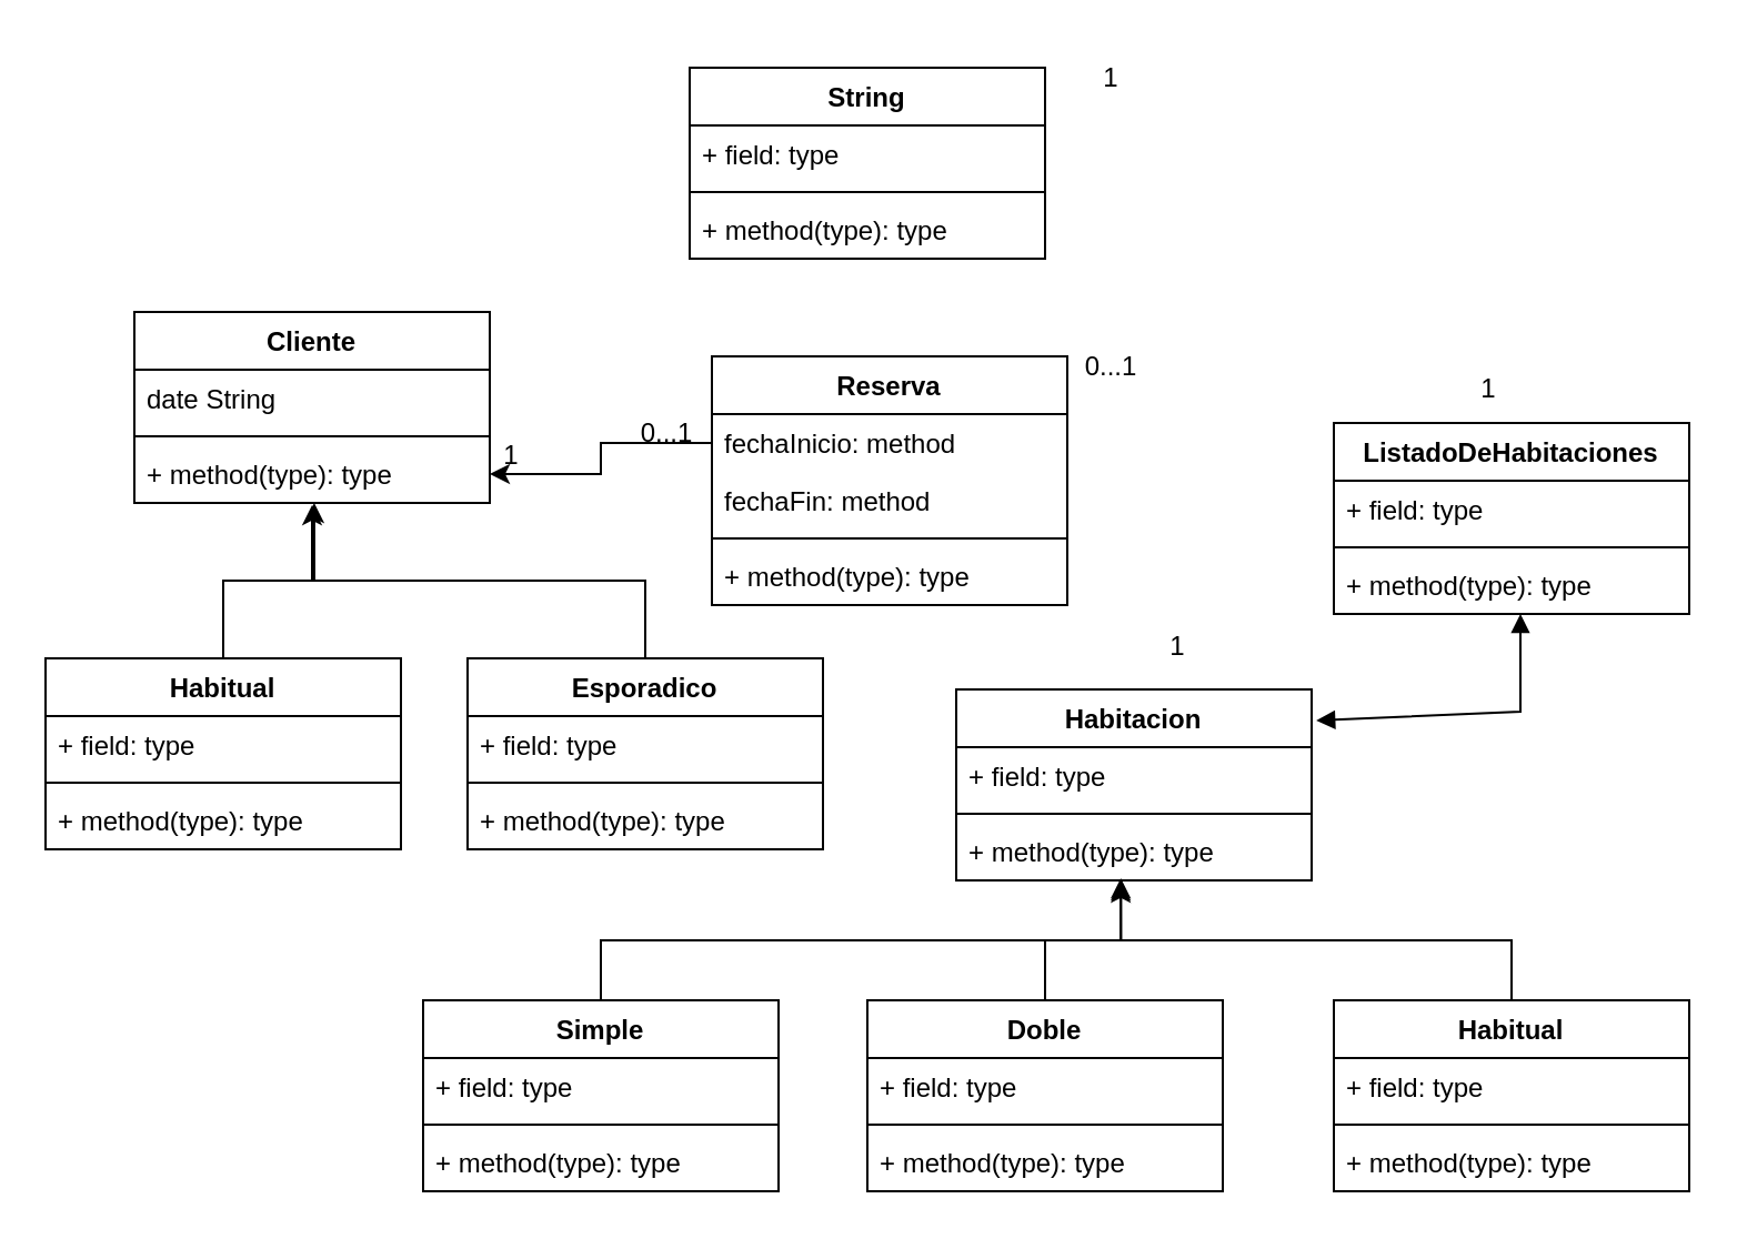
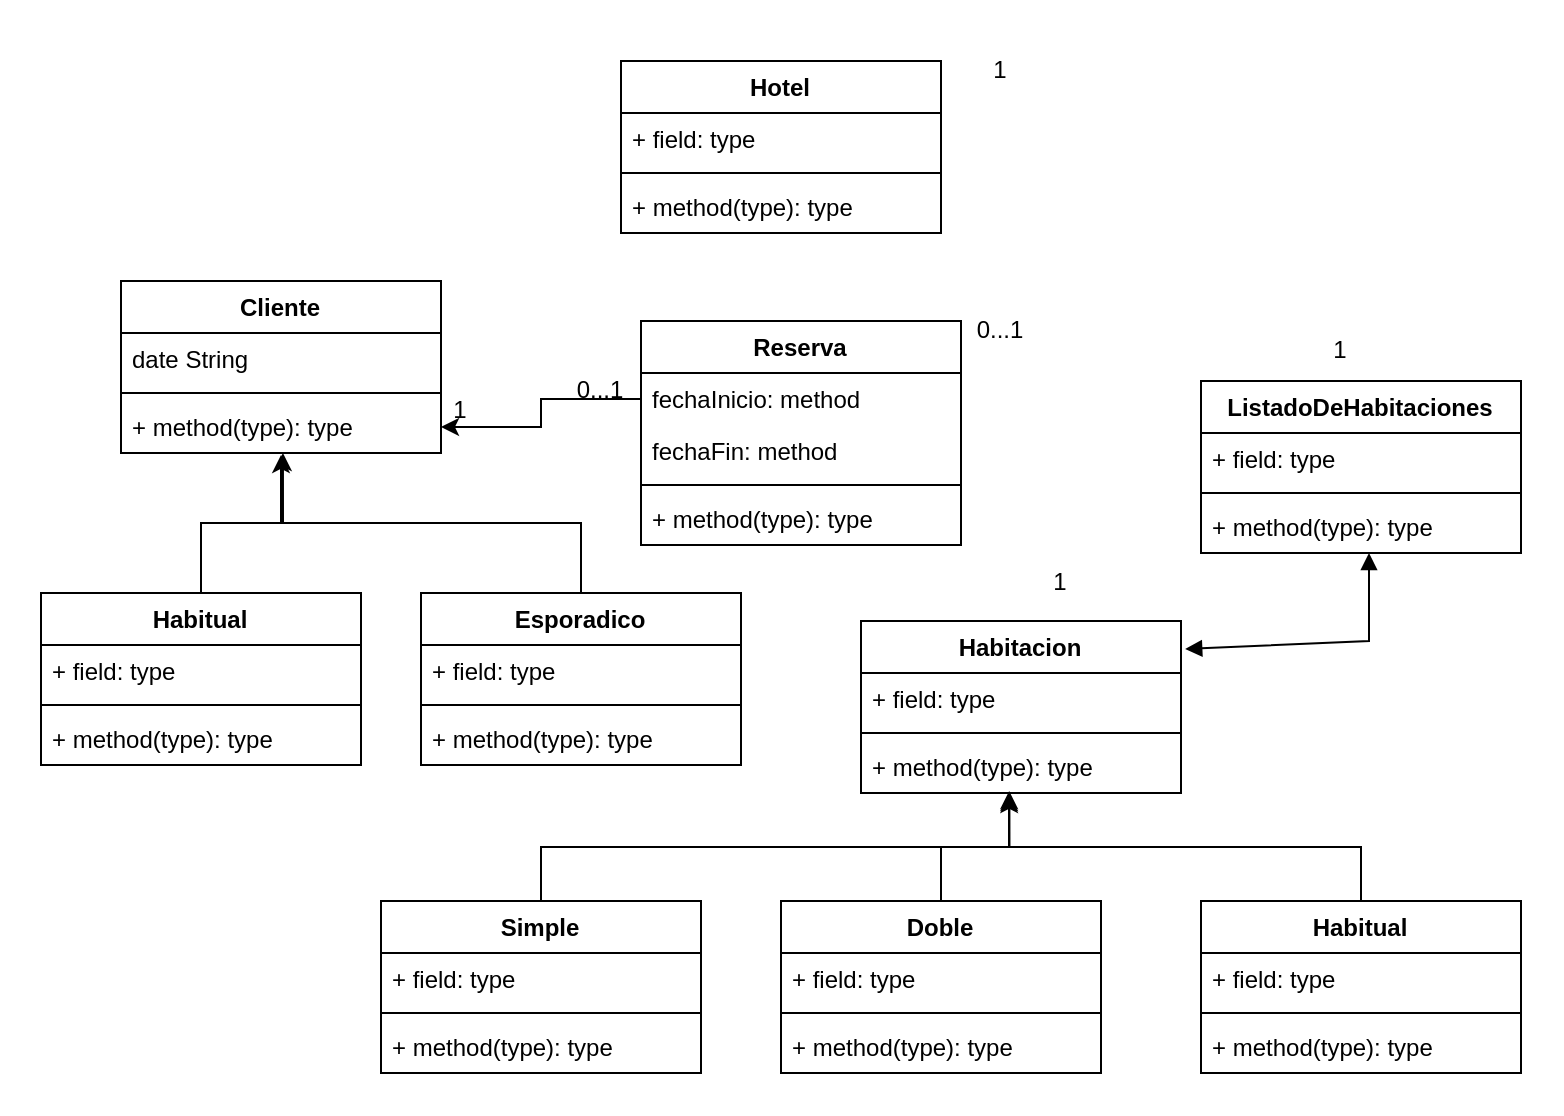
  <mxCell id="0" />
  <mxCell id="1" parent="0" />
  <mxCell id="2" value="Reserva&lt;br&gt;" style="swimlane;fontStyle=1;align=center;verticalAlign=top;childLayout=stackLayout;horizontal=1;startSize=26;horizontalStack=0;resizeParent=1;resizeParentMax=0;resizeLast=0;collapsible=1;marginBottom=0;whiteSpace=wrap;html=1;" vertex="1" parent="1"><mxGeometry x="320" y="160" width="160" height="112" as="geometry" /></mxCell>
  <mxCell id="3" value="fechaInicio: method" style="text;strokeColor=none;fillColor=none;align=left;verticalAlign=top;spacingLeft=4;spacingRight=4;overflow=hidden;rotatable=0;points=[[0,0.5],[1,0.5]];portConstraint=eastwest;whiteSpace=wrap;html=1;" vertex="1" parent="2"><mxGeometry y="26" width="160" height="26" as="geometry" /></mxCell>
  <mxCell id="4" value="fechaFin: method" style="text;strokeColor=none;fillColor=none;align=left;verticalAlign=top;spacingLeft=4;spacingRight=4;overflow=hidden;rotatable=0;points=[[0,0.5],[1,0.5]];portConstraint=eastwest;whiteSpace=wrap;html=1;" vertex="1" parent="2"><mxGeometry y="52" width="160" height="26" as="geometry" /></mxCell>
  <mxCell id="5" value="" style="line;strokeWidth=1;fillColor=none;align=left;verticalAlign=middle;spacingTop=-1;spacingLeft=3;spacingRight=3;rotatable=0;labelPosition=right;points=[];portConstraint=eastwest;strokeColor=inherit;" vertex="1" parent="2"><mxGeometry y="78" width="160" height="8" as="geometry" /></mxCell>
  <mxCell id="6" value="+ method(type): type" style="text;strokeColor=none;fillColor=none;align=left;verticalAlign=top;spacingLeft=4;spacingRight=4;overflow=hidden;rotatable=0;points=[[0,0.5],[1,0.5]];portConstraint=eastwest;whiteSpace=wrap;html=1;" vertex="1" parent="2"><mxGeometry y="86" width="160" height="26" as="geometry" /></mxCell>
  <mxCell id="7" value="Habitacion" style="swimlane;fontStyle=1;align=center;verticalAlign=top;childLayout=stackLayout;horizontal=1;startSize=26;horizontalStack=0;resizeParent=1;resizeParentMax=0;resizeLast=0;collapsible=1;marginBottom=0;whiteSpace=wrap;html=1;" vertex="1" parent="1"><mxGeometry x="430" y="310" width="160" height="86" as="geometry" /></mxCell>
  <mxCell id="8" value="+ field: type" style="text;strokeColor=none;fillColor=none;align=left;verticalAlign=top;spacingLeft=4;spacingRight=4;overflow=hidden;rotatable=0;points=[[0,0.5],[1,0.5]];portConstraint=eastwest;whiteSpace=wrap;html=1;" vertex="1" parent="7"><mxGeometry y="26" width="160" height="26" as="geometry" /></mxCell>
  <mxCell id="9" value="" style="line;strokeWidth=1;fillColor=none;align=left;verticalAlign=middle;spacingTop=-1;spacingLeft=3;spacingRight=3;rotatable=0;labelPosition=right;points=[];portConstraint=eastwest;strokeColor=inherit;" vertex="1" parent="7"><mxGeometry y="52" width="160" height="8" as="geometry" /></mxCell>
  <mxCell id="10" value="+ method(type): type" style="text;strokeColor=none;fillColor=none;align=left;verticalAlign=top;spacingLeft=4;spacingRight=4;overflow=hidden;rotatable=0;points=[[0,0.5],[1,0.5]];portConstraint=eastwest;whiteSpace=wrap;html=1;" vertex="1" parent="7"><mxGeometry y="60" width="160" height="26" as="geometry" /></mxCell>
  <mxCell id="11" style="edgeStyle=orthogonalEdgeStyle;rounded=0;orthogonalLoop=1;jettySize=auto;html=1;entryX=0.506;entryY=1;entryDx=0;entryDy=0;entryPerimeter=0;" edge="1" parent="1" source="12" target="33"><mxGeometry relative="1" as="geometry" /></mxCell>
  <mxCell id="12" value="Esporadico" style="swimlane;fontStyle=1;align=center;verticalAlign=top;childLayout=stackLayout;horizontal=1;startSize=26;horizontalStack=0;resizeParent=1;resizeParentMax=0;resizeLast=0;collapsible=1;marginBottom=0;whiteSpace=wrap;html=1;" vertex="1" parent="1"><mxGeometry x="210" y="296" width="160" height="86" as="geometry" /></mxCell>
  <mxCell id="13" value="+ field: type" style="text;strokeColor=none;fillColor=none;align=left;verticalAlign=top;spacingLeft=4;spacingRight=4;overflow=hidden;rotatable=0;points=[[0,0.5],[1,0.5]];portConstraint=eastwest;whiteSpace=wrap;html=1;" vertex="1" parent="12"><mxGeometry y="26" width="160" height="26" as="geometry" /></mxCell>
  <mxCell id="14" value="" style="line;strokeWidth=1;fillColor=none;align=left;verticalAlign=middle;spacingTop=-1;spacingLeft=3;spacingRight=3;rotatable=0;labelPosition=right;points=[];portConstraint=eastwest;strokeColor=inherit;" vertex="1" parent="12"><mxGeometry y="52" width="160" height="8" as="geometry" /></mxCell>
  <mxCell id="15" value="+ method(type): type" style="text;strokeColor=none;fillColor=none;align=left;verticalAlign=top;spacingLeft=4;spacingRight=4;overflow=hidden;rotatable=0;points=[[0,0.5],[1,0.5]];portConstraint=eastwest;whiteSpace=wrap;html=1;" vertex="1" parent="12"><mxGeometry y="60" width="160" height="26" as="geometry" /></mxCell>
  <mxCell id="16" style="edgeStyle=orthogonalEdgeStyle;rounded=0;orthogonalLoop=1;jettySize=auto;html=1;entryX=0.463;entryY=1.038;entryDx=0;entryDy=0;entryPerimeter=0;" edge="1" parent="1" source="17" target="10"><mxGeometry relative="1" as="geometry" /></mxCell>
  <mxCell id="17" value="Simple" style="swimlane;fontStyle=1;align=center;verticalAlign=top;childLayout=stackLayout;horizontal=1;startSize=26;horizontalStack=0;resizeParent=1;resizeParentMax=0;resizeLast=0;collapsible=1;marginBottom=0;whiteSpace=wrap;html=1;" vertex="1" parent="1"><mxGeometry x="190" y="450" width="160" height="86" as="geometry" /></mxCell>
  <mxCell id="18" value="+ field: type" style="text;strokeColor=none;fillColor=none;align=left;verticalAlign=top;spacingLeft=4;spacingRight=4;overflow=hidden;rotatable=0;points=[[0,0.5],[1,0.5]];portConstraint=eastwest;whiteSpace=wrap;html=1;" vertex="1" parent="17"><mxGeometry y="26" width="160" height="26" as="geometry" /></mxCell>
  <mxCell id="19" value="" style="line;strokeWidth=1;fillColor=none;align=left;verticalAlign=middle;spacingTop=-1;spacingLeft=3;spacingRight=3;rotatable=0;labelPosition=right;points=[];portConstraint=eastwest;strokeColor=inherit;" vertex="1" parent="17"><mxGeometry y="52" width="160" height="8" as="geometry" /></mxCell>
  <mxCell id="20" value="+ method(type): type" style="text;strokeColor=none;fillColor=none;align=left;verticalAlign=top;spacingLeft=4;spacingRight=4;overflow=hidden;rotatable=0;points=[[0,0.5],[1,0.5]];portConstraint=eastwest;whiteSpace=wrap;html=1;" vertex="1" parent="17"><mxGeometry y="60" width="160" height="26" as="geometry" /></mxCell>
  <mxCell id="21" style="edgeStyle=orthogonalEdgeStyle;rounded=0;orthogonalLoop=1;jettySize=auto;html=1;entryX=0.463;entryY=0.962;entryDx=0;entryDy=0;entryPerimeter=0;" edge="1" parent="1" source="22" target="10"><mxGeometry relative="1" as="geometry" /></mxCell>
  <mxCell id="22" value="Doble" style="swimlane;fontStyle=1;align=center;verticalAlign=top;childLayout=stackLayout;horizontal=1;startSize=26;horizontalStack=0;resizeParent=1;resizeParentMax=0;resizeLast=0;collapsible=1;marginBottom=0;whiteSpace=wrap;html=1;" vertex="1" parent="1"><mxGeometry x="390" y="450" width="160" height="86" as="geometry" /></mxCell>
  <mxCell id="23" value="+ field: type" style="text;strokeColor=none;fillColor=none;align=left;verticalAlign=top;spacingLeft=4;spacingRight=4;overflow=hidden;rotatable=0;points=[[0,0.5],[1,0.5]];portConstraint=eastwest;whiteSpace=wrap;html=1;" vertex="1" parent="22"><mxGeometry y="26" width="160" height="26" as="geometry" /></mxCell>
  <mxCell id="24" value="" style="line;strokeWidth=1;fillColor=none;align=left;verticalAlign=middle;spacingTop=-1;spacingLeft=3;spacingRight=3;rotatable=0;labelPosition=right;points=[];portConstraint=eastwest;strokeColor=inherit;" vertex="1" parent="22"><mxGeometry y="52" width="160" height="8" as="geometry" /></mxCell>
  <mxCell id="25" value="+ method(type): type" style="text;strokeColor=none;fillColor=none;align=left;verticalAlign=top;spacingLeft=4;spacingRight=4;overflow=hidden;rotatable=0;points=[[0,0.5],[1,0.5]];portConstraint=eastwest;whiteSpace=wrap;html=1;" vertex="1" parent="22"><mxGeometry y="60" width="160" height="26" as="geometry" /></mxCell>
- <mxCell id="26" value="String&lt;br&gt;&lt;br&gt;" style="swimlane;fontStyle=1;align=center;verticalAlign=top;childLayout=stackLayout;horizontal=1;startSize=26;horizontalStack=0;resizeParent=1;resizeParentMax=0;resizeLast=0;collapsible=1;marginBottom=0;whiteSpace=wrap;html=1;" vertex="1" parent="1"><mxGeometry x="310" y="30" width="160" height="86" as="geometry" /></mxCell>
+ <mxCell id="26" value="Hotel&lt;br&gt;&lt;br&gt;" style="swimlane;fontStyle=1;align=center;verticalAlign=top;childLayout=stackLayout;horizontal=1;startSize=26;horizontalStack=0;resizeParent=1;resizeParentMax=0;resizeLast=0;collapsible=1;marginBottom=0;whiteSpace=wrap;html=1;" vertex="1" parent="1"><mxGeometry x="310" y="30" width="160" height="86" as="geometry" /></mxCell>
  <mxCell id="27" value="+ field: type" style="text;strokeColor=none;fillColor=none;align=left;verticalAlign=top;spacingLeft=4;spacingRight=4;overflow=hidden;rotatable=0;points=[[0,0.5],[1,0.5]];portConstraint=eastwest;whiteSpace=wrap;html=1;" vertex="1" parent="26"><mxGeometry y="26" width="160" height="26" as="geometry" /></mxCell>
  <mxCell id="28" value="" style="line;strokeWidth=1;fillColor=none;align=left;verticalAlign=middle;spacingTop=-1;spacingLeft=3;spacingRight=3;rotatable=0;labelPosition=right;points=[];portConstraint=eastwest;strokeColor=inherit;" vertex="1" parent="26"><mxGeometry y="52" width="160" height="8" as="geometry" /></mxCell>
  <mxCell id="29" value="+ method(type): type" style="text;strokeColor=none;fillColor=none;align=left;verticalAlign=top;spacingLeft=4;spacingRight=4;overflow=hidden;rotatable=0;points=[[0,0.5],[1,0.5]];portConstraint=eastwest;whiteSpace=wrap;html=1;" vertex="1" parent="26"><mxGeometry y="60" width="160" height="26" as="geometry" /></mxCell>
  <mxCell id="30" value="Cliente" style="swimlane;fontStyle=1;align=center;verticalAlign=top;childLayout=stackLayout;horizontal=1;startSize=26;horizontalStack=0;resizeParent=1;resizeParentMax=0;resizeLast=0;collapsible=1;marginBottom=0;whiteSpace=wrap;html=1;" vertex="1" parent="1"><mxGeometry x="60" y="140" width="160" height="86" as="geometry" /></mxCell>
  <mxCell id="31" value="date String" style="text;strokeColor=none;fillColor=none;align=left;verticalAlign=top;spacingLeft=4;spacingRight=4;overflow=hidden;rotatable=0;points=[[0,0.5],[1,0.5]];portConstraint=eastwest;whiteSpace=wrap;html=1;" vertex="1" parent="30"><mxGeometry y="26" width="160" height="26" as="geometry" /></mxCell>
  <mxCell id="32" value="" style="line;strokeWidth=1;fillColor=none;align=left;verticalAlign=middle;spacingTop=-1;spacingLeft=3;spacingRight=3;rotatable=0;labelPosition=right;points=[];portConstraint=eastwest;strokeColor=inherit;" vertex="1" parent="30"><mxGeometry y="52" width="160" height="8" as="geometry" /></mxCell>
  <mxCell id="33" value="+ method(type): type" style="text;strokeColor=none;fillColor=none;align=left;verticalAlign=top;spacingLeft=4;spacingRight=4;overflow=hidden;rotatable=0;points=[[0,0.5],[1,0.5]];portConstraint=eastwest;whiteSpace=wrap;html=1;" vertex="1" parent="30"><mxGeometry y="60" width="160" height="26" as="geometry" /></mxCell>
  <mxCell id="34" value="ListadoDeHabitaciones" style="swimlane;fontStyle=1;align=center;verticalAlign=top;childLayout=stackLayout;horizontal=1;startSize=26;horizontalStack=0;resizeParent=1;resizeParentMax=0;resizeLast=0;collapsible=1;marginBottom=0;whiteSpace=wrap;html=1;" vertex="1" parent="1"><mxGeometry x="600" y="190" width="160" height="86" as="geometry" /></mxCell>
  <mxCell id="35" value="+ field: type" style="text;strokeColor=none;fillColor=none;align=left;verticalAlign=top;spacingLeft=4;spacingRight=4;overflow=hidden;rotatable=0;points=[[0,0.5],[1,0.5]];portConstraint=eastwest;whiteSpace=wrap;html=1;" vertex="1" parent="34"><mxGeometry y="26" width="160" height="26" as="geometry" /></mxCell>
  <mxCell id="36" value="" style="line;strokeWidth=1;fillColor=none;align=left;verticalAlign=middle;spacingTop=-1;spacingLeft=3;spacingRight=3;rotatable=0;labelPosition=right;points=[];portConstraint=eastwest;strokeColor=inherit;" vertex="1" parent="34"><mxGeometry y="52" width="160" height="8" as="geometry" /></mxCell>
  <mxCell id="37" value="+ method(type): type" style="text;strokeColor=none;fillColor=none;align=left;verticalAlign=top;spacingLeft=4;spacingRight=4;overflow=hidden;rotatable=0;points=[[0,0.5],[1,0.5]];portConstraint=eastwest;whiteSpace=wrap;html=1;" vertex="1" parent="34"><mxGeometry y="60" width="160" height="26" as="geometry" /></mxCell>
  <mxCell id="38" style="edgeStyle=orthogonalEdgeStyle;rounded=0;orthogonalLoop=1;jettySize=auto;html=1;entryX=0.463;entryY=1;entryDx=0;entryDy=0;entryPerimeter=0;" edge="1" parent="1" source="39" target="10"><mxGeometry relative="1" as="geometry" /></mxCell>
  <mxCell id="39" value="Habitual" style="swimlane;fontStyle=1;align=center;verticalAlign=top;childLayout=stackLayout;horizontal=1;startSize=26;horizontalStack=0;resizeParent=1;resizeParentMax=0;resizeLast=0;collapsible=1;marginBottom=0;whiteSpace=wrap;html=1;" vertex="1" parent="1"><mxGeometry x="600" y="450" width="160" height="86" as="geometry" /></mxCell>
  <mxCell id="40" value="+ field: type" style="text;strokeColor=none;fillColor=none;align=left;verticalAlign=top;spacingLeft=4;spacingRight=4;overflow=hidden;rotatable=0;points=[[0,0.5],[1,0.5]];portConstraint=eastwest;whiteSpace=wrap;html=1;" vertex="1" parent="39"><mxGeometry y="26" width="160" height="26" as="geometry" /></mxCell>
  <mxCell id="41" value="" style="line;strokeWidth=1;fillColor=none;align=left;verticalAlign=middle;spacingTop=-1;spacingLeft=3;spacingRight=3;rotatable=0;labelPosition=right;points=[];portConstraint=eastwest;strokeColor=inherit;" vertex="1" parent="39"><mxGeometry y="52" width="160" height="8" as="geometry" /></mxCell>
  <mxCell id="42" value="+ method(type): type" style="text;strokeColor=none;fillColor=none;align=left;verticalAlign=top;spacingLeft=4;spacingRight=4;overflow=hidden;rotatable=0;points=[[0,0.5],[1,0.5]];portConstraint=eastwest;whiteSpace=wrap;html=1;" vertex="1" parent="39"><mxGeometry y="60" width="160" height="26" as="geometry" /></mxCell>
  <mxCell id="43" style="edgeStyle=orthogonalEdgeStyle;rounded=0;orthogonalLoop=1;jettySize=auto;html=1;entryX=0.5;entryY=1.038;entryDx=0;entryDy=0;entryPerimeter=0;" edge="1" parent="1" source="44" target="33"><mxGeometry relative="1" as="geometry"><mxPoint x="180" y="260" as="targetPoint" /></mxGeometry></mxCell>
  <mxCell id="44" value="Habitual" style="swimlane;fontStyle=1;align=center;verticalAlign=top;childLayout=stackLayout;horizontal=1;startSize=26;horizontalStack=0;resizeParent=1;resizeParentMax=0;resizeLast=0;collapsible=1;marginBottom=0;whiteSpace=wrap;html=1;" vertex="1" parent="1"><mxGeometry x="20" y="296" width="160" height="86" as="geometry" /></mxCell>
  <mxCell id="45" value="+ field: type" style="text;strokeColor=none;fillColor=none;align=left;verticalAlign=top;spacingLeft=4;spacingRight=4;overflow=hidden;rotatable=0;points=[[0,0.5],[1,0.5]];portConstraint=eastwest;whiteSpace=wrap;html=1;" vertex="1" parent="44"><mxGeometry y="26" width="160" height="26" as="geometry" /></mxCell>
  <mxCell id="46" value="" style="line;strokeWidth=1;fillColor=none;align=left;verticalAlign=middle;spacingTop=-1;spacingLeft=3;spacingRight=3;rotatable=0;labelPosition=right;points=[];portConstraint=eastwest;strokeColor=inherit;" vertex="1" parent="44"><mxGeometry y="52" width="160" height="8" as="geometry" /></mxCell>
  <mxCell id="47" value="+ method(type): type" style="text;strokeColor=none;fillColor=none;align=left;verticalAlign=top;spacingLeft=4;spacingRight=4;overflow=hidden;rotatable=0;points=[[0,0.5],[1,0.5]];portConstraint=eastwest;whiteSpace=wrap;html=1;" vertex="1" parent="44"><mxGeometry y="60" width="160" height="26" as="geometry" /></mxCell>
  <mxCell id="48" value="" style="edgeStyle=orthogonalEdgeStyle;rounded=0;orthogonalLoop=1;jettySize=auto;html=1;" edge="1" parent="1" source="3" target="33"><mxGeometry relative="1" as="geometry" /></mxCell>
  <mxCell id="49" value="" style="endArrow=block;startArrow=block;endFill=1;startFill=1;html=1;rounded=0;entryX=0.525;entryY=1;entryDx=0;entryDy=0;entryPerimeter=0;exitX=1.013;exitY=0.163;exitDx=0;exitDy=0;exitPerimeter=0;" edge="1" parent="1" source="7" target="37"><mxGeometry width="160" relative="1" as="geometry"><mxPoint x="590" y="352.5" as="sourcePoint" /><mxPoint x="750" y="352.5" as="targetPoint" /><Array as="points"><mxPoint x="684" y="320" /></Array></mxGeometry></mxCell>
  <mxCell id="50" value="1" style="text;html=1;strokeColor=none;fillColor=none;align=center;verticalAlign=middle;whiteSpace=wrap;rounded=0;" vertex="1" parent="1"><mxGeometry x="200" y="190" width="60" height="30" as="geometry" /></mxCell>
  <mxCell id="51" value="0...1" style="text;html=1;strokeColor=none;fillColor=none;align=center;verticalAlign=middle;whiteSpace=wrap;rounded=0;" vertex="1" parent="1"><mxGeometry x="270" y="180" width="60" height="30" as="geometry" /></mxCell>
  <mxCell id="52" value="0...1" style="text;html=1;strokeColor=none;fillColor=none;align=center;verticalAlign=middle;whiteSpace=wrap;rounded=0;" vertex="1" parent="1"><mxGeometry x="470" y="150" width="60" height="30" as="geometry" /></mxCell>
  <mxCell id="53" value="1" style="text;html=1;strokeColor=none;fillColor=none;align=center;verticalAlign=middle;whiteSpace=wrap;rounded=0;" vertex="1" parent="1"><mxGeometry x="500" y="276" width="60" height="30" as="geometry" /></mxCell>
  <mxCell id="54" value="1" style="text;html=1;strokeColor=none;fillColor=none;align=center;verticalAlign=middle;whiteSpace=wrap;rounded=0;" vertex="1" parent="1"><mxGeometry x="470" y="20" width="60" height="30" as="geometry" /></mxCell>
  <mxCell id="55" value="1" style="text;html=1;strokeColor=none;fillColor=none;align=center;verticalAlign=middle;whiteSpace=wrap;rounded=0;" vertex="1" parent="1"><mxGeometry x="640" y="160" width="60" height="30" as="geometry" /></mxCell>
